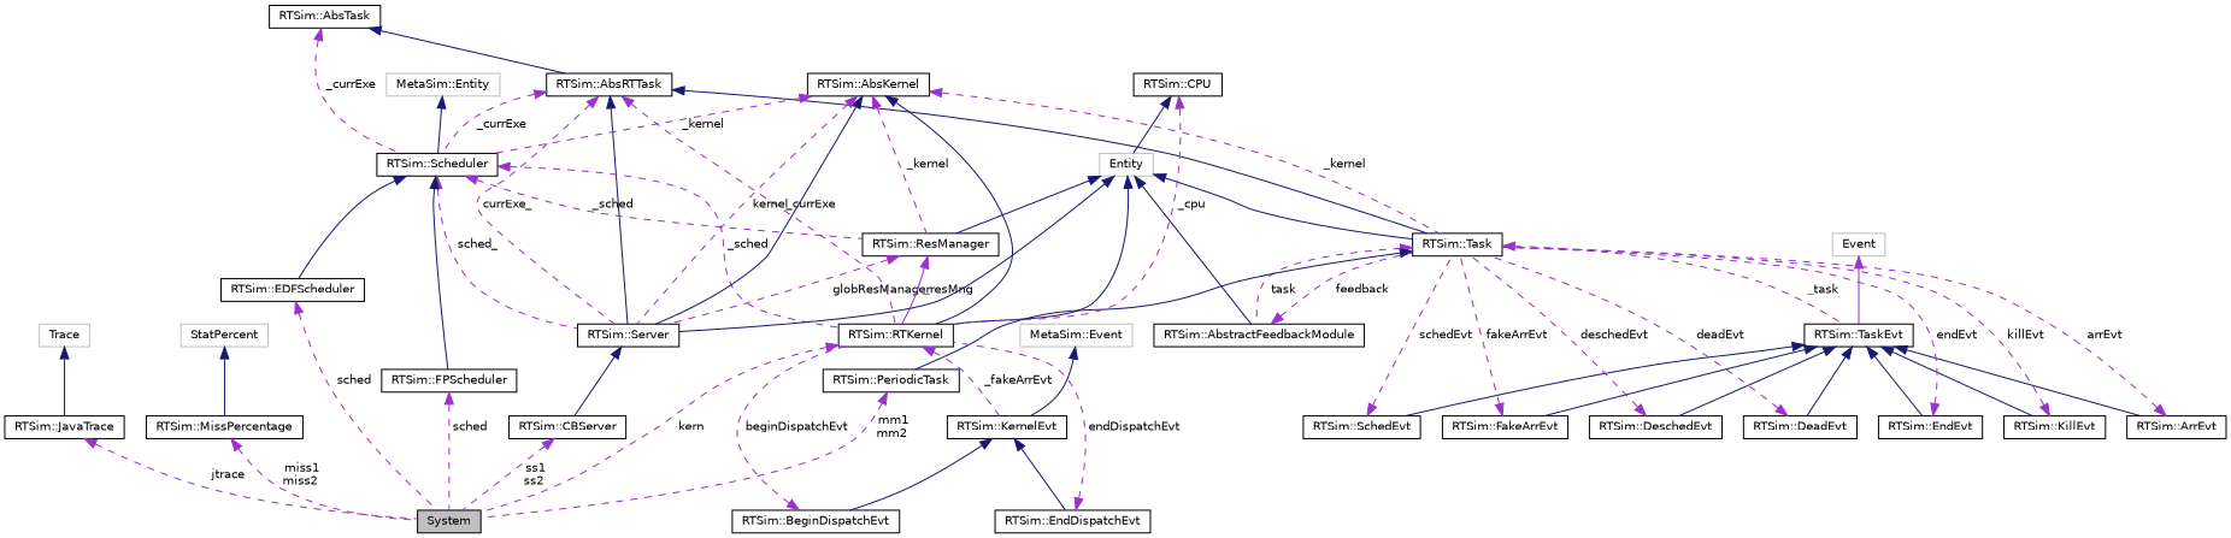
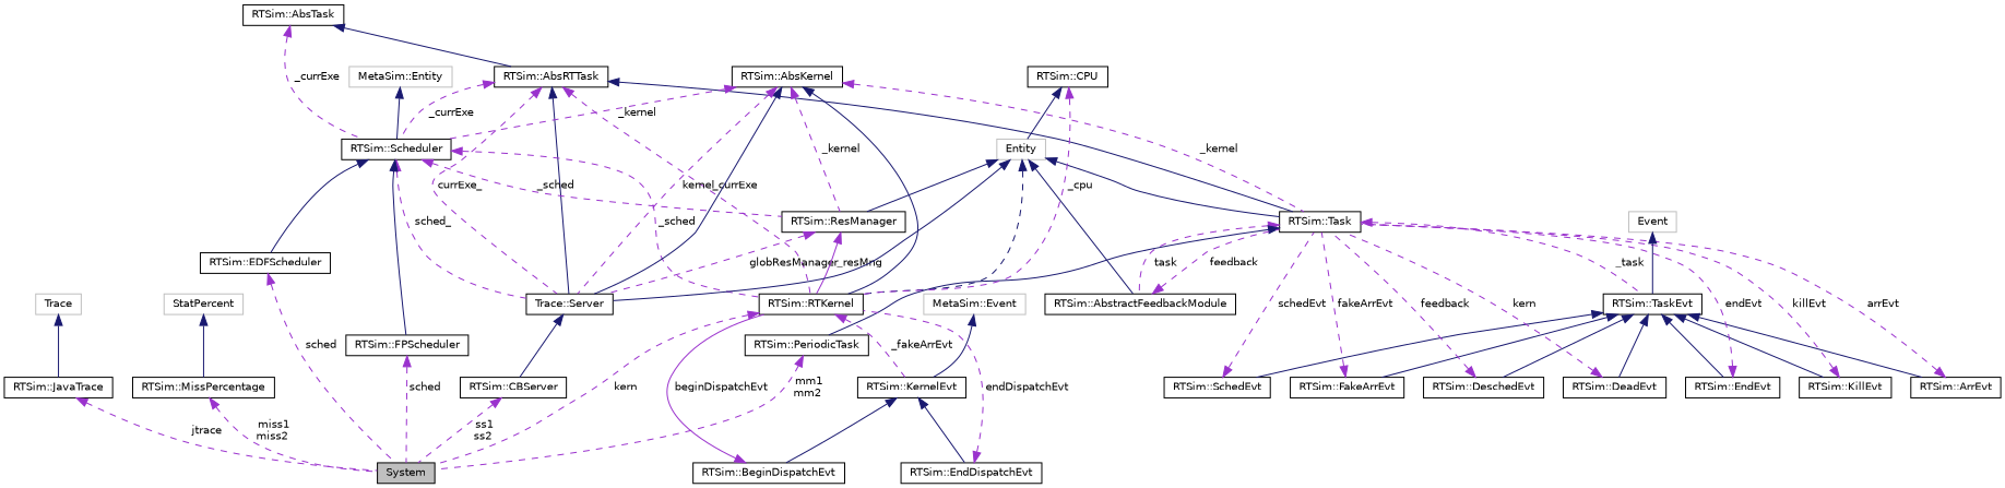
  digraph {
    rankdir=TB
    node [color=black fillcolor=white fontname=Helvetica fontsize=10 shape=record style=filled]
    edge [color=darkorchid3 dir=back fontname=Helvetica fontsize=10 labelfontname=Helvetica labelfontsize=10 style=dashed]
    n1 [fillcolor=grey75 fontcolor=black height=0.2 label=System width=0.4]
    n2 [height=0.2 label="RTSim::MissPercentage" width=0.4]
    n3 [color=grey75 height=0.2 label=StatPercent width=0.4]
    n4 [height=0.2 label="RTSim::CBServer" width=0.4]
-   n5 [height=0.2 label="RTSim::Server" width=0.4]
+   n5 [height=0.2 label="Trace::Server" width=0.4]
    n6 [height=0.2 label="RTSim::AbsRTTask" width=0.4]
    n7 [height=0.2 label="RTSim::Scheduler" width=0.4]
    n8 [height=0.2 label="RTSim::Task" width=0.4]
    n9 [height=0.2 label="RTSim::RTKernel" width=0.4]
    n10 [height=0.2 label="RTSim::ResManager" width=0.4]
    n11 [height=0.2 label="RTSim::EDFScheduler" width=0.4]
    n12 [height=0.2 label="RTSim::FPScheduler" width=0.4]
    n13 [height=0.2 label="RTSim::AbstractFeedbackModule" width=0.4]
    n14 [height=0.2 label="RTSim::PeriodicTask" width=0.4]
    n15 [height=0.2 label="RTSim::TaskEvt" width=0.4]
    n16 [height=0.2 label="RTSim::KernelEvt" width=0.4]
    n17 [height=0.2 label="RTSim::AbsTask" width=0.4]
    n18 [height=0.2 label="RTSim::AbsKernel" width=0.4]
    n19 [color=grey75 height=0.2 label=Entity width=0.4]
    n20 [height=0.2 label="RTSim::CPU" width=0.4]
    n21 [color=grey75 height=0.2 label="MetaSim::Entity" width=0.4]
    n22 [height=0.2 label="RTSim::FakeArrEvt" width=0.4]
    n23 [height=0.2 label="RTSim::DeschedEvt" width=0.4]
    n24 [height=0.2 label="RTSim::DeadEvt" width=0.4]
    n25 [height=0.2 label="RTSim::KillEvt" width=0.4]
    n26 [height=0.2 label="RTSim::EndEvt" width=0.4]
    n27 [height=0.2 label="RTSim::SchedEvt" width=0.4]
    n28 [height=0.2 label="RTSim::ArrEvt" width=0.4]
    n29 [color=grey75 height=0.2 label=Event width=0.4]
    n30 [height=0.2 label="RTSim::JavaTrace" width=0.4]
    n31 [color=grey75 height=0.2 label=Trace width=0.4]
    n32 [height=0.2 label="RTSim::EndDispatchEvt" width=0.4]
    n33 [height=0.2 label="RTSim::BeginDispatchEvt" width=0.4]
    n34 [color=grey75 height=0.2 label="MetaSim::Event" width=0.4]
    n2 -> n1 [label=" miss1\nmiss2"]
    n3 -> n2 [color=midnightblue style=solid]
    n4 -> n1 [label=" ss1\nss2"]
    n5 -> n4 [color=midnightblue style=solid]
    n6 -> n5 [color=midnightblue style=solid]
    n6 -> n5 [label=" currExe_"]
    n6 -> n7 [label=" _currExe"]
    n6 -> n8 [color=midnightblue style=solid]
    n6 -> n9 [label=" _currExe"]
    n7 -> n5 [label=" sched_"]
    n7 -> n9 [label=" _sched"]
    n7 -> n10 [label=" _sched"]
    n7 -> n11 [color=midnightblue style=solid]
    n7 -> n12 [color=midnightblue style=solid]
    n8 -> n13 [label=" task"]
    n8 -> n14 [color=midnightblue style=solid]
    n8 -> n15 [label=" _task"]
    n9 -> n1 [label=" kern"]
    n9 -> n16 [label=" _fakeArrEvt"]
    n10 -> n5 [label=" globResManager"]
    n10 -> n9 [label=" _resMng" style=solid]
    n11 -> n1 [label=" sched"]
    n12 -> n1 [label=" sched"]
    n13 -> n8 [label=" feedback"]
    n14 -> n1 [label=" mm1\nmm2"]
    n15 -> n22 [color=midnightblue style=solid]
    n15 -> n23 [color=midnightblue style=solid]
    n15 -> n24 [color=midnightblue style=solid]
    n15 -> n25 [color=midnightblue style=solid]
    n15 -> n26 [color=midnightblue style=solid]
    n15 -> n27 [color=midnightblue style=solid]
    n15 -> n28 [color=midnightblue style=solid]
    n16 -> n32 [color=midnightblue style=solid]
    n16 -> n33 [color=midnightblue style=solid]
    n17 -> n6 [color=midnightblue style=solid]
    n17 -> n7 [label=" _currExe"]
    n18 -> n5 [color=midnightblue style=solid]
    n18 -> n5 [label=" kernel"]
    n18 -> n7 [label=" _kernel"]
    n18 -> n8 [label=" _kernel"]
    n18 -> n9 [color=midnightblue style=solid]
    n18 -> n10 [label=" _kernel"]
    n19 -> n5 [color=midnightblue style=solid]
    n19 -> n8 [color=midnightblue style=solid]
-   n19 -> n9 [color=midnightblue style=solid]
+   n19 -> n9 [color=midnightblue]
    n19 -> n10 [color=midnightblue style=solid]
    n19 -> n13 [color=midnightblue style=solid]
    n20 -> n9 [label=" _cpu"]
    n20 -> n19 [color=midnightblue style=solid]
    n21 -> n7 [color=midnightblue style=solid]
    n22 -> n8 [label=" fakeArrEvt"]
-   n23 -> n8 [label=" deschedEvt"]
-   n24 -> n8 [label=" deadEvt"]
+   n23 -> n8 [label=" feedback"]
+   n24 -> n8 [label=" kern"]
    n25 -> n8 [label=" killEvt"]
    n26 -> n8 [label=" endEvt"]
    n27 -> n8 [label=" schedEvt"]
    n28 -> n8 [label=" arrEvt"]
-   n29 -> n15 [style=solid]
+   n29 -> n15 [color=midnightblue style=solid]
    n30 -> n1 [label=" jtrace"]
    n31 -> n30 [color=midnightblue style=solid]
    n32 -> n9 [label=" endDispatchEvt"]
-   n33 -> n9 [label=" beginDispatchEvt"]
+   n33 -> n9 [label=" beginDispatchEvt" style=solid]
    n34 -> n16 [color=midnightblue style=solid]
  }
